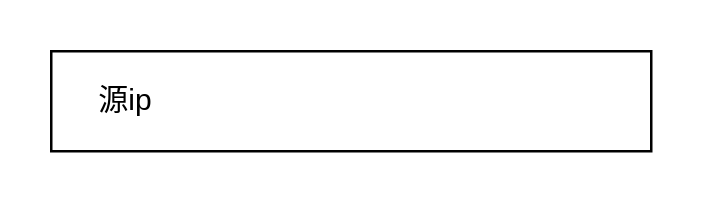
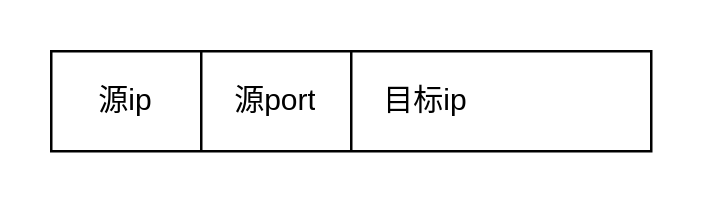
  <mxCell id="0" />
  <mxCell id="1" parent="0" />
  <mxCell id="2" value="" style="shape=table;html=1;whiteSpace=wrap;startSize=0;container=1;collapsible=0;childLayout=tableLayout;" vertex="1" parent="1"><mxGeometry x="20" y="20" width="240" height="40" as="geometry" /></mxCell>
  <mxCell id="3" value="" style="shape=partialRectangle;html=1;whiteSpace=wrap;collapsible=0;dropTarget=0;pointerEvents=0;fillColor=none;top=0;left=0;bottom=0;right=0;points=[[0,0.5],[1,0.5]];portConstraint=eastwest;" vertex="1" parent="2"><mxGeometry width="240" height="40" as="geometry" /></mxCell>
  <mxCell id="4" value="源ip" style="shape=partialRectangle;html=1;whiteSpace=wrap;connectable=0;fillColor=none;top=0;left=0;bottom=0;right=0;overflow=hidden;" vertex="1" parent="3"><mxGeometry width="60" height="40" as="geometry" /></mxCell>
+ <mxCell id="5" value="源port" style="shape=partialRectangle;html=1;whiteSpace=wrap;connectable=0;fillColor=none;top=0;left=0;bottom=0;right=0;overflow=hidden;" vertex="1" parent="3"><mxGeometry x="60" width="60" height="40" as="geometry" /></mxCell>
+ <mxCell id="6" value="目标ip" style="shape=partialRectangle;html=1;whiteSpace=wrap;connectable=0;fillColor=none;top=0;left=0;bottom=0;right=0;overflow=hidden;" vertex="1" parent="3"><mxGeometry x="120" width="60" height="40" as="geometry" /></mxCell>
